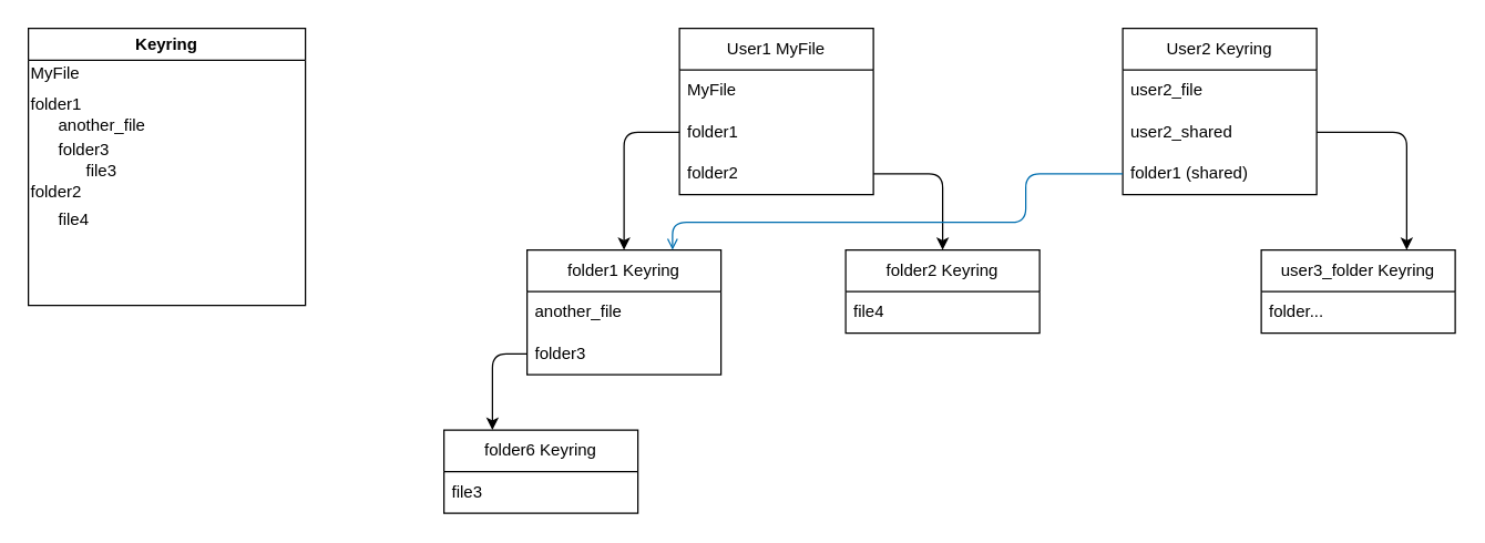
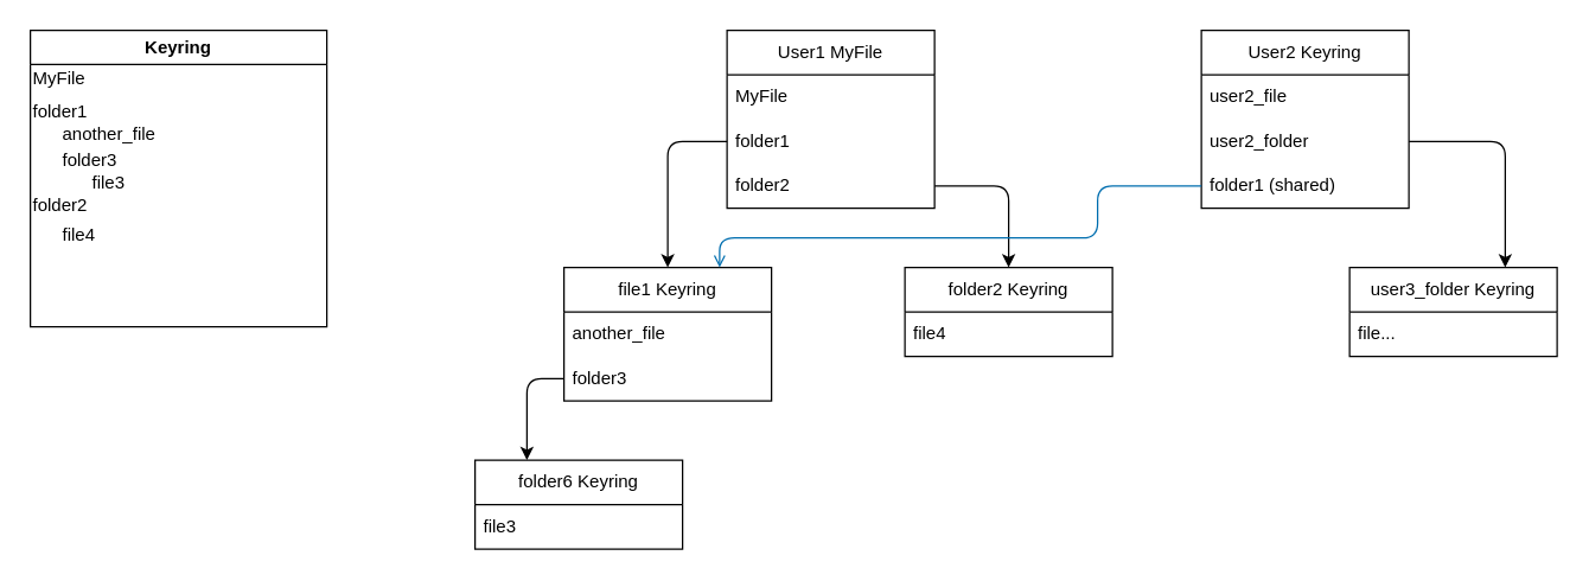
  <mxCell id="0" />
  <mxCell id="1" parent="0" />
  <mxCell id="2" value="User1 MyFile" style="swimlane;fontStyle=0;childLayout=stackLayout;horizontal=1;startSize=30;horizontalStack=0;resizeParent=1;resizeParentMax=0;resizeLast=0;collapsible=1;marginBottom=0;whiteSpace=wrap;html=1;" vertex="1" parent="1"><mxGeometry x="490" y="20" width="140" height="120" as="geometry" /></mxCell>
  <mxCell id="3" value="MyFile" style="text;strokeColor=none;fillColor=none;align=left;verticalAlign=middle;spacingLeft=4;spacingRight=4;overflow=hidden;points=[[0,0.5],[1,0.5]];portConstraint=eastwest;rotatable=0;whiteSpace=wrap;html=1;" vertex="1" parent="2"><mxGeometry y="30" width="140" height="30" as="geometry" /></mxCell>
  <mxCell id="4" value="folder1" style="text;strokeColor=none;fillColor=none;align=left;verticalAlign=middle;spacingLeft=4;spacingRight=4;overflow=hidden;points=[[0,0.5],[1,0.5]];portConstraint=eastwest;rotatable=0;whiteSpace=wrap;html=1;" vertex="1" parent="2"><mxGeometry y="60" width="140" height="30" as="geometry" /></mxCell>
  <mxCell id="5" value="folder2" style="text;strokeColor=none;fillColor=none;align=left;verticalAlign=middle;spacingLeft=4;spacingRight=4;overflow=hidden;points=[[0,0.5],[1,0.5]];portConstraint=eastwest;rotatable=0;whiteSpace=wrap;html=1;" vertex="1" parent="2"><mxGeometry y="90" width="140" height="30" as="geometry" /></mxCell>
  <mxCell id="6" value="Keyring" style="swimlane;whiteSpace=wrap;html=1;" vertex="1" parent="1"><mxGeometry x="20" y="20" width="200" height="200" as="geometry" /></mxCell>
  <mxCell id="7" value="MyFile" style="text;html=1;strokeColor=none;fillColor=none;align=left;verticalAlign=middle;whiteSpace=wrap;rounded=0;" vertex="1" parent="6"><mxGeometry y="25" width="60" height="15" as="geometry" /></mxCell>
  <mxCell id="8" value="folder1" style="text;html=1;strokeColor=none;fillColor=none;align=left;verticalAlign=middle;whiteSpace=wrap;rounded=0;" vertex="1" parent="6"><mxGeometry y="47.5" width="60" height="15" as="geometry" /></mxCell>
  <mxCell id="9" value="another_file" style="text;html=1;strokeColor=none;fillColor=none;align=left;verticalAlign=middle;whiteSpace=wrap;rounded=0;" vertex="1" parent="6"><mxGeometry x="20" y="62.5" width="60" height="15" as="geometry" /></mxCell>
  <mxCell id="10" value="folder3" style="text;html=1;strokeColor=none;fillColor=none;align=left;verticalAlign=middle;whiteSpace=wrap;rounded=0;" vertex="1" parent="6"><mxGeometry x="20" y="80" width="60" height="15" as="geometry" /></mxCell>
  <mxCell id="11" value="file3" style="text;html=1;strokeColor=none;fillColor=none;align=left;verticalAlign=middle;whiteSpace=wrap;rounded=0;" vertex="1" parent="6"><mxGeometry x="40" y="95" width="60" height="15" as="geometry" /></mxCell>
  <mxCell id="12" value="folder2" style="text;html=1;strokeColor=none;fillColor=none;align=left;verticalAlign=middle;whiteSpace=wrap;rounded=0;" vertex="1" parent="6"><mxGeometry y="110" width="60" height="15" as="geometry" /></mxCell>
  <mxCell id="13" value="file4" style="text;html=1;strokeColor=none;fillColor=none;align=left;verticalAlign=middle;whiteSpace=wrap;rounded=0;" vertex="1" parent="6"><mxGeometry x="20" y="130" width="60" height="15" as="geometry" /></mxCell>
- <mxCell id="14" value="folder1 Keyring" style="swimlane;fontStyle=0;childLayout=stackLayout;horizontal=1;startSize=30;horizontalStack=0;resizeParent=1;resizeParentMax=0;resizeLast=0;collapsible=1;marginBottom=0;whiteSpace=wrap;html=1;" vertex="1" parent="1"><mxGeometry x="380" y="180" width="140" height="90" as="geometry" /></mxCell>
+ <mxCell id="14" value="file1 Keyring" style="swimlane;fontStyle=0;childLayout=stackLayout;horizontal=1;startSize=30;horizontalStack=0;resizeParent=1;resizeParentMax=0;resizeLast=0;collapsible=1;marginBottom=0;whiteSpace=wrap;html=1;" vertex="1" parent="1"><mxGeometry x="380" y="180" width="140" height="90" as="geometry" /></mxCell>
  <mxCell id="15" value="another_file" style="text;strokeColor=none;fillColor=none;align=left;verticalAlign=middle;spacingLeft=4;spacingRight=4;overflow=hidden;points=[[0,0.5],[1,0.5]];portConstraint=eastwest;rotatable=0;whiteSpace=wrap;html=1;" vertex="1" parent="14"><mxGeometry y="30" width="140" height="30" as="geometry" /></mxCell>
  <mxCell id="16" value="folder3" style="text;strokeColor=none;fillColor=none;align=left;verticalAlign=middle;spacingLeft=4;spacingRight=4;overflow=hidden;points=[[0,0.5],[1,0.5]];portConstraint=eastwest;rotatable=0;whiteSpace=wrap;html=1;" vertex="1" parent="14"><mxGeometry y="60" width="140" height="30" as="geometry" /></mxCell>
  <mxCell id="17" value="folder2 Keyring" style="swimlane;fontStyle=0;childLayout=stackLayout;horizontal=1;startSize=30;horizontalStack=0;resizeParent=1;resizeParentMax=0;resizeLast=0;collapsible=1;marginBottom=0;whiteSpace=wrap;html=1;" vertex="1" parent="1"><mxGeometry x="610" y="180" width="140" height="60" as="geometry" /></mxCell>
  <mxCell id="18" value="file4" style="text;strokeColor=none;fillColor=none;align=left;verticalAlign=middle;spacingLeft=4;spacingRight=4;overflow=hidden;points=[[0,0.5],[1,0.5]];portConstraint=eastwest;rotatable=0;whiteSpace=wrap;html=1;" vertex="1" parent="17"><mxGeometry y="30" width="140" height="30" as="geometry" /></mxCell>
  <mxCell id="19" value="folder6 Keyring" style="swimlane;fontStyle=0;childLayout=stackLayout;horizontal=1;startSize=30;horizontalStack=0;resizeParent=1;resizeParentMax=0;resizeLast=0;collapsible=1;marginBottom=0;whiteSpace=wrap;html=1;" vertex="1" parent="1"><mxGeometry x="320" y="310" width="140" height="60" as="geometry" /></mxCell>
  <mxCell id="20" value="file3" style="text;strokeColor=none;fillColor=none;align=left;verticalAlign=middle;spacingLeft=4;spacingRight=4;overflow=hidden;points=[[0,0.5],[1,0.5]];portConstraint=eastwest;rotatable=0;whiteSpace=wrap;html=1;" vertex="1" parent="19"><mxGeometry y="30" width="140" height="30" as="geometry" /></mxCell>
  <mxCell id="21" style="edgeStyle=none;html=1;exitX=0;exitY=0.5;exitDx=0;exitDy=0;entryX=0.5;entryY=0;entryDx=0;entryDy=0;" edge="1" parent="1" source="4" target="14"><mxGeometry relative="1" as="geometry"><Array as="points"><mxPoint x="450" y="95" /></Array></mxGeometry></mxCell>
  <mxCell id="22" style="edgeStyle=none;html=1;exitX=1;exitY=0.5;exitDx=0;exitDy=0;entryX=0.5;entryY=0;entryDx=0;entryDy=0;" edge="1" parent="1" source="5" target="17"><mxGeometry relative="1" as="geometry"><Array as="points"><mxPoint x="680" y="125" /></Array></mxGeometry></mxCell>
  <mxCell id="23" style="edgeStyle=none;html=1;exitX=0;exitY=0.5;exitDx=0;exitDy=0;entryX=0.25;entryY=0;entryDx=0;entryDy=0;" edge="1" parent="1" source="16" target="19"><mxGeometry relative="1" as="geometry"><Array as="points"><mxPoint x="355" y="255" /></Array></mxGeometry></mxCell>
  <mxCell id="24" value="User2 Keyring" style="swimlane;fontStyle=0;childLayout=stackLayout;horizontal=1;startSize=30;horizontalStack=0;resizeParent=1;resizeParentMax=0;resizeLast=0;collapsible=1;marginBottom=0;whiteSpace=wrap;html=1;" vertex="1" parent="1"><mxGeometry x="810" y="20" width="140" height="120" as="geometry" /></mxCell>
  <mxCell id="25" value="user2_file" style="text;strokeColor=none;fillColor=none;align=left;verticalAlign=middle;spacingLeft=4;spacingRight=4;overflow=hidden;points=[[0,0.5],[1,0.5]];portConstraint=eastwest;rotatable=0;whiteSpace=wrap;html=1;" vertex="1" parent="24"><mxGeometry y="30" width="140" height="30" as="geometry" /></mxCell>
- <mxCell id="26" value="user2_shared" style="text;strokeColor=none;fillColor=none;align=left;verticalAlign=middle;spacingLeft=4;spacingRight=4;overflow=hidden;points=[[0,0.5],[1,0.5]];portConstraint=eastwest;rotatable=0;whiteSpace=wrap;html=1;" vertex="1" parent="24"><mxGeometry y="60" width="140" height="30" as="geometry" /></mxCell>
+ <mxCell id="26" value="user2_folder" style="text;strokeColor=none;fillColor=none;align=left;verticalAlign=middle;spacingLeft=4;spacingRight=4;overflow=hidden;points=[[0,0.5],[1,0.5]];portConstraint=eastwest;rotatable=0;whiteSpace=wrap;html=1;" vertex="1" parent="24"><mxGeometry y="60" width="140" height="30" as="geometry" /></mxCell>
  <mxCell id="27" value="folder1 (shared)" style="text;strokeColor=none;fillColor=none;align=left;verticalAlign=middle;spacingLeft=4;spacingRight=4;overflow=hidden;points=[[0,0.5],[1,0.5]];portConstraint=eastwest;rotatable=0;whiteSpace=wrap;html=1;" vertex="1" parent="24"><mxGeometry y="90" width="140" height="30" as="geometry" /></mxCell>
  <mxCell id="28" value="user3_folder Keyring" style="swimlane;fontStyle=0;childLayout=stackLayout;horizontal=1;startSize=30;horizontalStack=0;resizeParent=1;resizeParentMax=0;resizeLast=0;collapsible=1;marginBottom=0;whiteSpace=wrap;html=1;" vertex="1" parent="1"><mxGeometry x="910" y="180" width="140" height="60" as="geometry" /></mxCell>
- <mxCell id="29" value="folder..." style="text;strokeColor=none;fillColor=none;align=left;verticalAlign=middle;spacingLeft=4;spacingRight=4;overflow=hidden;points=[[0,0.5],[1,0.5]];portConstraint=eastwest;rotatable=0;whiteSpace=wrap;html=1;" vertex="1" parent="28"><mxGeometry y="30" width="140" height="30" as="geometry" /></mxCell>
+ <mxCell id="29" value="file..." style="text;strokeColor=none;fillColor=none;align=left;verticalAlign=middle;spacingLeft=4;spacingRight=4;overflow=hidden;points=[[0,0.5],[1,0.5]];portConstraint=eastwest;rotatable=0;whiteSpace=wrap;html=1;" vertex="1" parent="28"><mxGeometry y="30" width="140" height="30" as="geometry" /></mxCell>
  <mxCell id="30" style="edgeStyle=none;html=1;exitX=1;exitY=0.5;exitDx=0;exitDy=0;entryX=0.75;entryY=0;entryDx=0;entryDy=0;" edge="1" parent="1" source="26" target="28"><mxGeometry relative="1" as="geometry"><Array as="points"><mxPoint x="1015" y="95" /></Array></mxGeometry></mxCell>
  <mxCell id="31" style="edgeStyle=none;html=1;exitX=0;exitY=0.5;exitDx=0;exitDy=0;entryX=0.75;entryY=0;entryDx=0;entryDy=0;fillColor=#1ba1e2;strokeColor=#006EAF;endArrow=open;" edge="1" parent="1" source="27" target="14"><mxGeometry relative="1" as="geometry"><Array as="points"><mxPoint x="740" y="125" /><mxPoint x="740" y="160" /><mxPoint x="485" y="160" /></Array></mxGeometry></mxCell>
